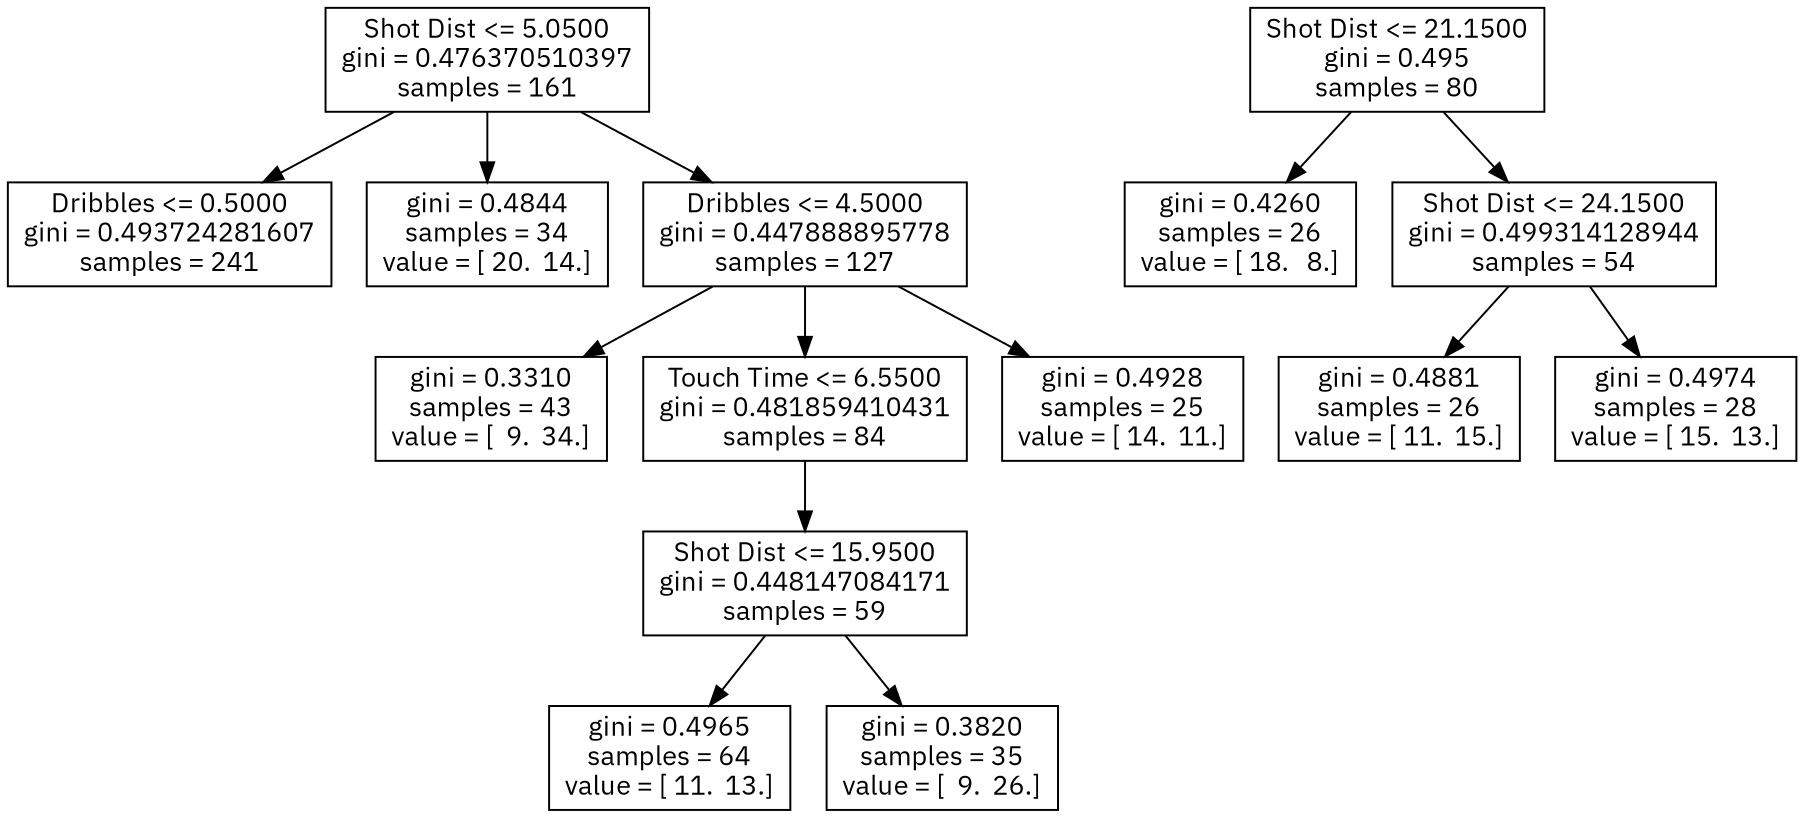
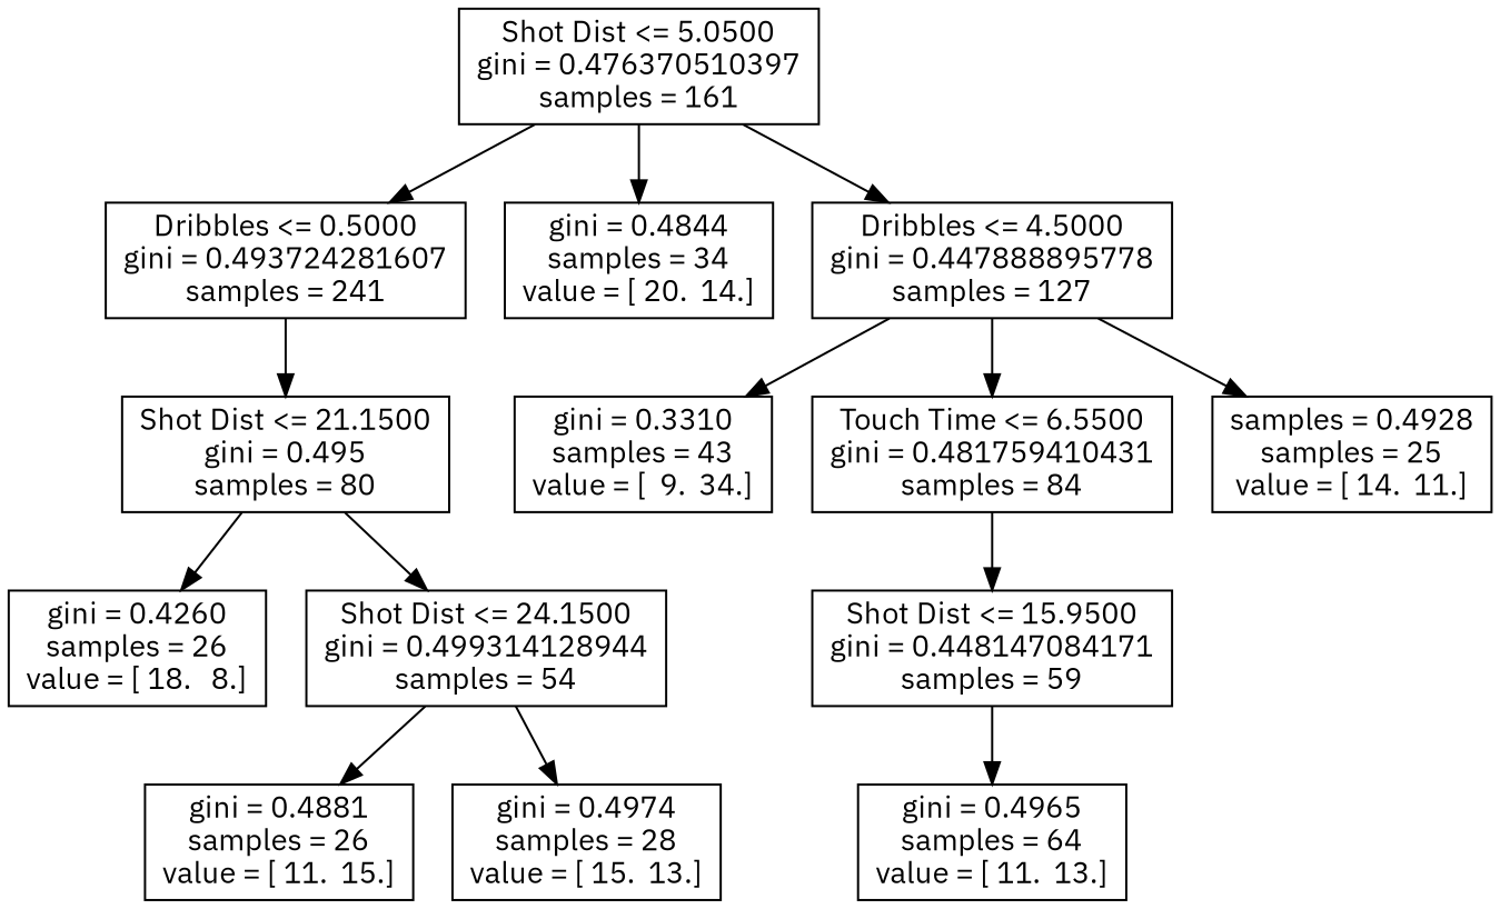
  digraph {
    fontname="IBM Plex Sans"
    node [fontname="IBM Plex Sans" shape=box]
    edge [fontname="IBM Plex Sans"]
    n1 [label="Dribbles <= 0.5000\ngini = 0.493724281607\nsamples = 241"]
    n2 [label="Shot Dist <= 21.1500\ngini = 0.495\nsamples = 80"]
    n3 [label="gini = 0.4260\nsamples = 26\nvalue = [ 18.   8.]"]
    n4 [label="Shot Dist <= 24.1500\ngini = 0.499314128944\nsamples = 54"]
    n5 [label="Shot Dist <= 5.0500\ngini = 0.476370510397\nsamples = 161"]
    n6 [label="gini = 0.4844\nsamples = 34\nvalue = [ 20.  14.]"]
    n7 [label="Dribbles <= 4.5000\ngini = 0.447888895778\nsamples = 127"]
    n8 [label="gini = 0.4881\nsamples = 26\nvalue = [ 11.  15.]"]
    n9 [label="gini = 0.4974\nsamples = 28\nvalue = [ 15.  13.]"]
    n10 [label="gini = 0.3310\nsamples = 43\nvalue = [  9.  34.]"]
-   n11 [label="Touch Time <= 6.5500\ngini = 0.481859410431\nsamples = 84"]
-   n12 [label="gini = 0.4928\nsamples = 25\nvalue = [ 14.  11.]"]
+   n11 [label="Touch Time <= 6.5500\ngini = 0.481759410431\nsamples = 84"]
+   n12 [label="samples = 0.4928\nsamples = 25\nvalue = [ 14.  11.]"]
    n13 [label="Shot Dist <= 15.9500\ngini = 0.448147084171\nsamples = 59"]
    n14 [label="gini = 0.4965\nsamples = 64\nvalue = [ 11.  13.]"]
-   n15 [label="gini = 0.3820\nsamples = 35\nvalue = [  9.  26.]"]
+   n1 -> n2
    n2 -> n3
    n2 -> n4
    n4 -> n8
    n4 -> n9
    n5 -> n1
    n5 -> n6
    n5 -> n7
    n7 -> n10
    n7 -> n11
    n7 -> n12
    n11 -> n13
    n13 -> n14
-   n13 -> n15
  }
